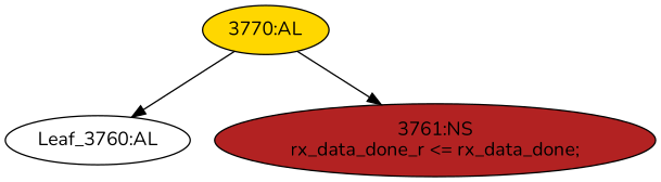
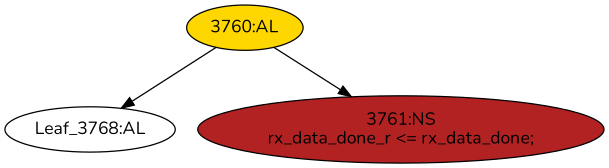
  strict digraph {
    fontname=Nunito
    node [fontname=Nunito style=filled]
    edge [cond="[]" fontname=Nunito lineno=None]
-   n1 [def_var="['rx_data_done_r']" label="Leaf_3760:AL" style=""]
-   n2 [ast="<pyverilog.vparser.ast.Always object at 0x7f13b55d4ad0>" clk_sens=True fillcolor=gold label="3770:AL" sens="['clk']" statements="[]" typ=Always use_var="['rx_data_done']"]
+   n1 [def_var="['rx_data_done_r']" label="Leaf_3768:AL" style=""]
+   n2 [ast="<pyverilog.vparser.ast.Always object at 0x7f13b55d4ad0>" clk_sens=True fillcolor=gold label="3760:AL" sens="['clk']" statements="[]" typ=Always use_var="['rx_data_done']"]
    n3 [ast="<pyverilog.vparser.ast.NonblockingSubstitution object at 0x7f13b5568290>" fillcolor=firebrick label="3761:NS\nrx_data_done_r <= rx_data_done;" statements="[<pyverilog.vparser.ast.NonblockingSubstitution object at 0x7f13b5568290>]" typ=NonblockingSubstitution]
    n2 -> n1
    n2 -> n3
  }
